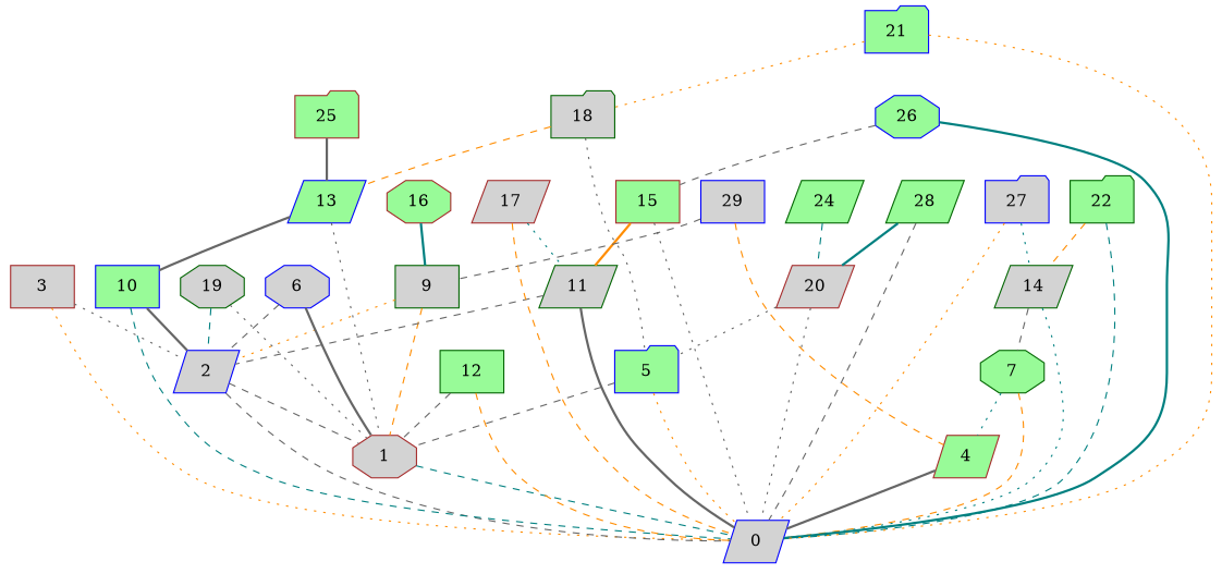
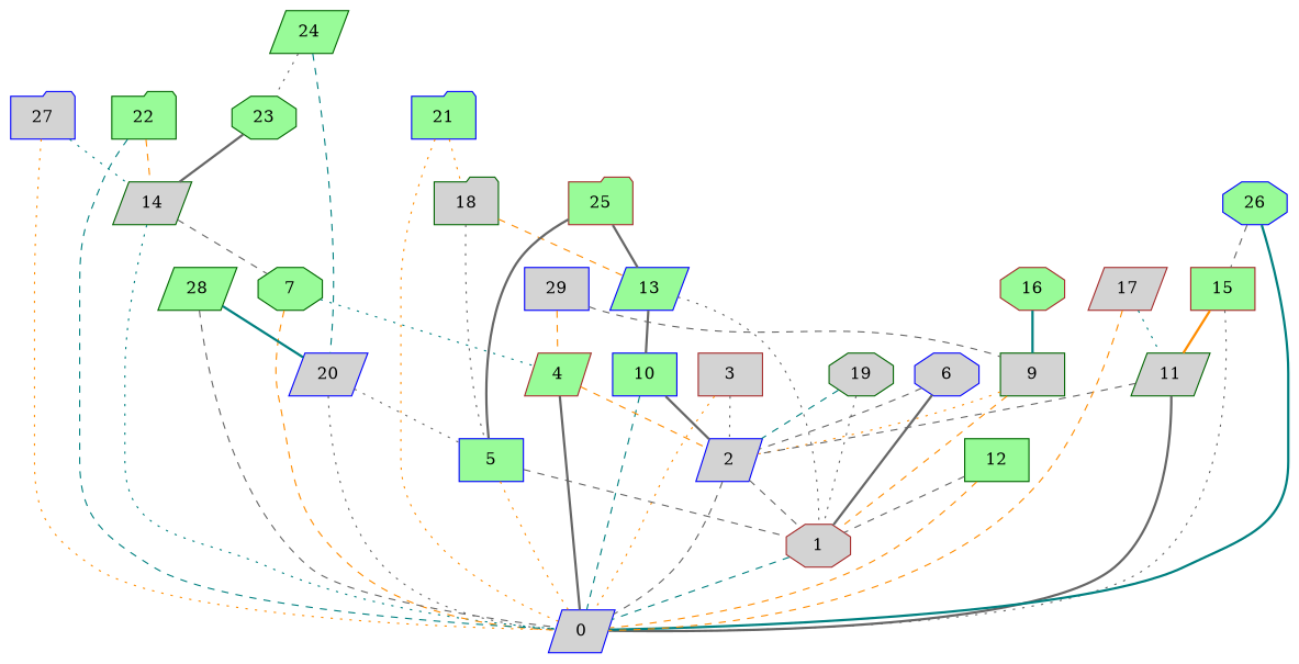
  graph {
    node [color=blue fillcolor=palegreen shape=parallelogram style=filled]
    edge [color=gray40 style=dashed]
    3 [color=brown fillcolor=lightgrey shape=box]
    2 [fillcolor=lightgrey]
    0 [fillcolor=lightgrey]
    1 [color=brown fillcolor=lightgrey shape=octagon]
    13
    10 [shape=box]
    24 [color=darkgreen]
-   20 [color=brown fillcolor=lightgrey]
+   23 [color=darkgreen shape=octagon]
+   20 [fillcolor=lightgrey]
    14 [color=darkgreen fillcolor=lightgrey]
-   5 [shape=folder]
+   5 [shape=box]
    7 [color=darkgreen shape=octagon]
    28 [color=darkgreen]
    4 [color=brown]
    16 [color=brown shape=octagon]
    9 [color=darkgreen fillcolor=lightgrey shape=box]
    12 [color=darkgreen shape=box]
    27 [fillcolor=lightgrey shape=folder]
    19 [color=darkgreen fillcolor=lightgrey shape=octagon]
    15 [color=brown shape=box]
    11 [color=darkgreen fillcolor=lightgrey]
    22 [color=darkgreen shape=folder]
    29 [fillcolor=lightgrey shape=box]
    26 [shape=octagon]
    18 [color=darkgreen fillcolor=lightgrey shape=folder]
    25 [color=brown shape=folder]
    21 [shape=folder]
    6 [fillcolor=lightgrey shape=octagon]
    17 [color=brown fillcolor=lightgrey]
    3 -- 2 [style=dotted]
    3 -- 0 [color=darkorange style=dotted]
    2 -- 0
    2 -- 1
    1 -- 0 [color=teal]
    13 -- 1 [style=dotted]
    13 -- 10 [style=bold]
    10 -- 2 [style=bold]
    10 -- 0 [color=teal]
+   24 -- 23 [style=dotted]
    24 -- 20 [color=teal]
+   23 -- 14 [style=bold]
    20 -- 0 [style=dotted]
    20 -- 5 [style=dotted]
    14 -- 0 [color=teal style=dotted]
    14 -- 7
    5 -- 0 [color=darkorange style=dotted]
    5 -- 1
    7 -- 0 [color=darkorange]
    7 -- 4 [color=teal style=dotted]
    28 -- 0
    28 -- 20 [color=teal style=bold]
+   4 -- 2 [color=darkorange]
    4 -- 0 [style=bold]
    16 -- 9 [color=teal style=bold]
    9 -- 2 [color=darkorange style=dotted]
    9 -- 1 [color=darkorange]
    12 -- 0 [color=darkorange]
    12 -- 1
    27 -- 0 [color=darkorange style=dotted]
    27 -- 14 [color=teal style=dotted]
    19 -- 2 [color=teal]
    19 -- 1 [style=dotted]
    15 -- 0 [style=dotted]
    15 -- 11 [color=darkorange style=bold]
    11 -- 2
    11 -- 0 [style=bold]
    22 -- 0 [color=teal]
    22 -- 14 [color=darkorange]
    29 -- 4 [color=darkorange]
    29 -- 9
    26 -- 0 [color=teal style=bold]
    26 -- 15
    18 -- 13 [color=darkorange]
    18 -- 5 [style=dotted]
    25 -- 13 [style=bold]
+   25 -- 5 [style=bold]
    21 -- 0 [color=darkorange style=dotted]
    21 -- 18 [color=darkorange style=dotted]
    6 -- 2
    6 -- 1 [style=bold]
    17 -- 0 [color=darkorange]
    17 -- 11 [color=teal style=dotted]
  }
